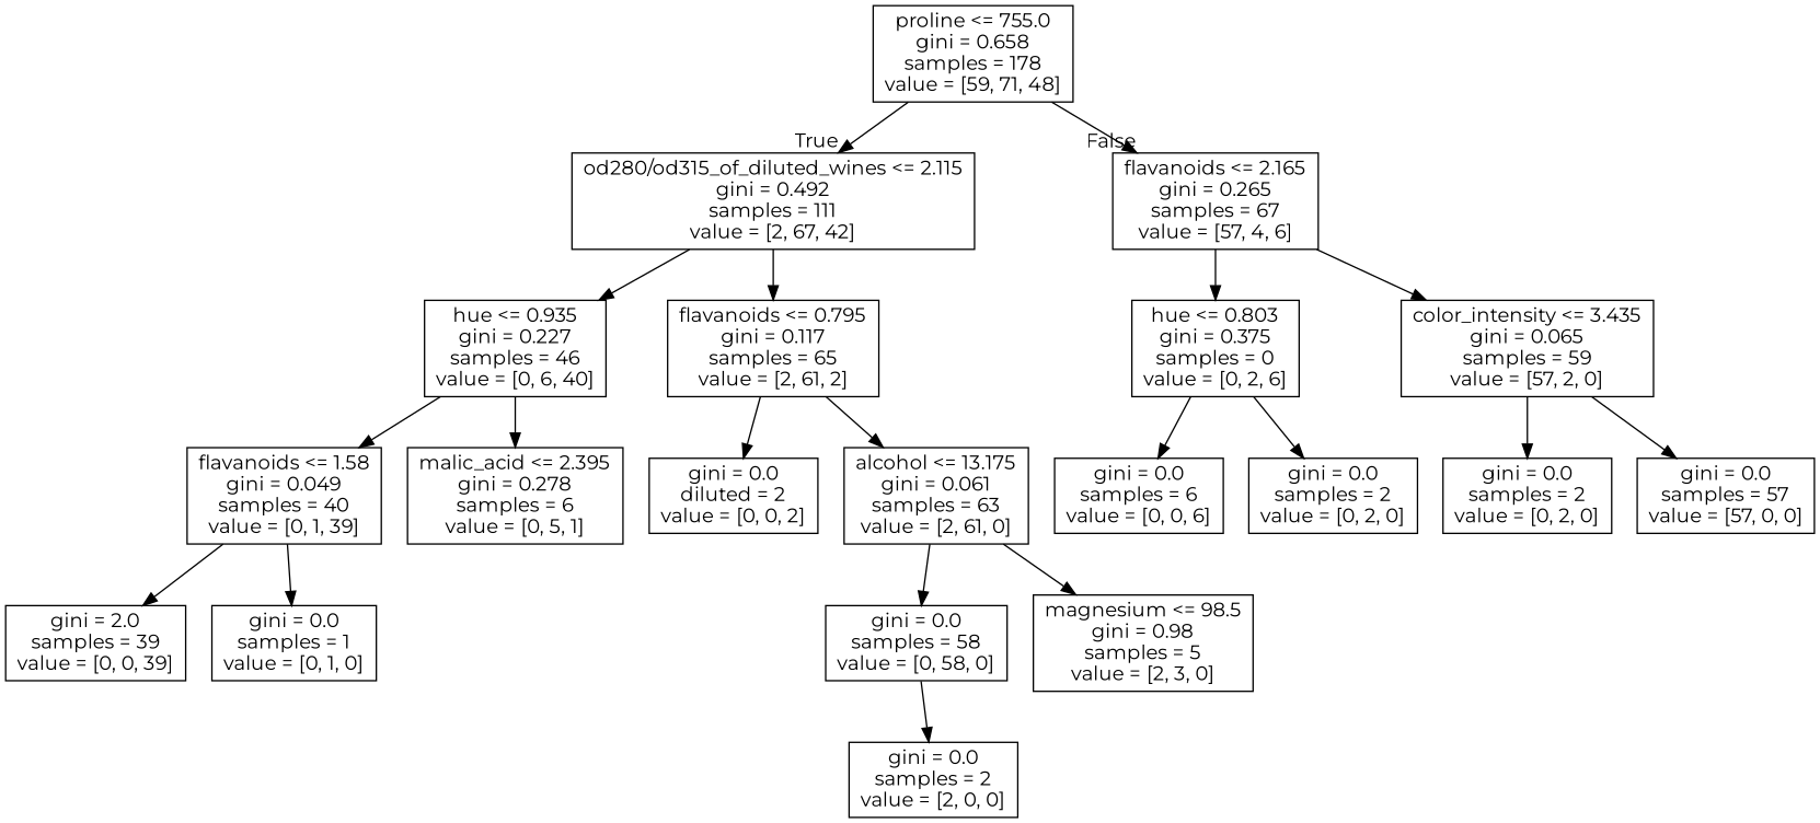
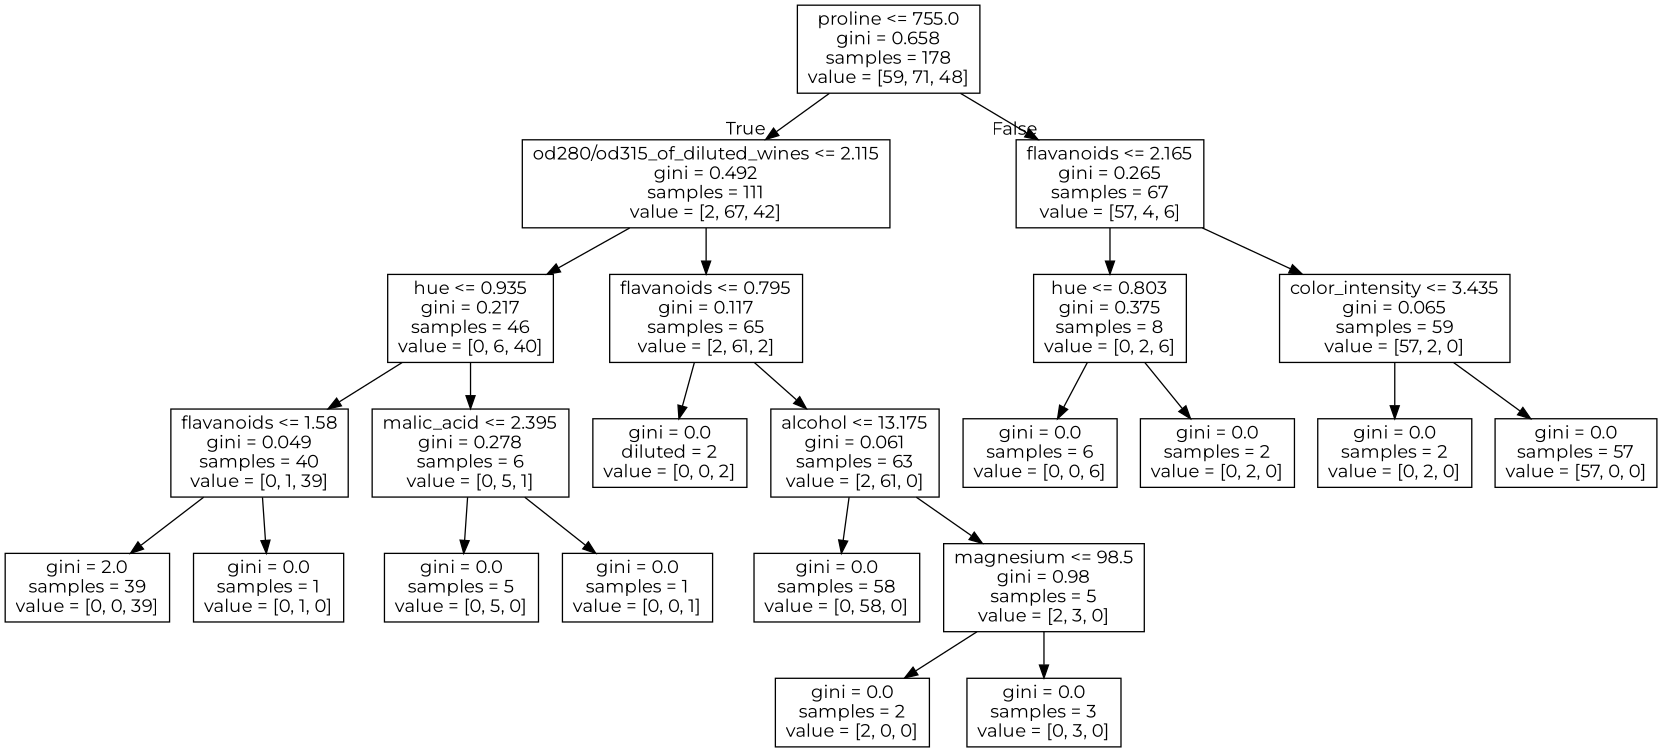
  digraph {
    fontname=Montserrat
    node [fontname=Montserrat shape=box]
    edge [fontname=Montserrat]
    n1 [label="proline <= 755.0\ngini = 0.658\nsamples = 178\nvalue = [59, 71, 48]"]
    n2 [label="od280/od315_of_diluted_wines <= 2.115\ngini = 0.492\nsamples = 111\nvalue = [2, 67, 42]"]
    n3 [label="flavanoids <= 2.165\ngini = 0.265\nsamples = 67\nvalue = [57, 4, 6]"]
-   n4 [label="hue <= 0.935\ngini = 0.227\nsamples = 46\nvalue = [0, 6, 40]"]
+   n4 [label="hue <= 0.935\ngini = 0.217\nsamples = 46\nvalue = [0, 6, 40]"]
    n5 [label="flavanoids <= 0.795\ngini = 0.117\nsamples = 65\nvalue = [2, 61, 2]"]
-   n6 [label="hue <= 0.803\ngini = 0.375\nsamples = 0\nvalue = [0, 2, 6]"]
+   n6 [label="hue <= 0.803\ngini = 0.375\nsamples = 8\nvalue = [0, 2, 6]"]
    n7 [label="color_intensity <= 3.435\ngini = 0.065\nsamples = 59\nvalue = [57, 2, 0]"]
    n8 [label="flavanoids <= 1.58\ngini = 0.049\nsamples = 40\nvalue = [0, 1, 39]"]
    n9 [label="malic_acid <= 2.395\ngini = 0.278\nsamples = 6\nvalue = [0, 5, 1]"]
    n10 [label="gini = 0.0\ndiluted = 2\nvalue = [0, 0, 2]"]
    n11 [label="alcohol <= 13.175\ngini = 0.061\nsamples = 63\nvalue = [2, 61, 0]"]
    n12 [label="gini = 2.0\nsamples = 39\nvalue = [0, 0, 39]"]
    n13 [label="gini = 0.0\nsamples = 1\nvalue = [0, 1, 0]"]
+   n14 [label="gini = 0.0\nsamples = 5\nvalue = [0, 5, 0]"]
+   n15 [label="gini = 0.0\nsamples = 1\nvalue = [0, 0, 1]"]
    n16 [label="gini = 0.0\nsamples = 58\nvalue = [0, 58, 0]"]
    n17 [label="magnesium <= 98.5\ngini = 0.98\nsamples = 5\nvalue = [2, 3, 0]"]
+   n18 [label="gini = 0.0\nsamples = 3\nvalue = [0, 3, 0]"]
    n19 [label="gini = 0.0\nsamples = 2\nvalue = [2, 0, 0]"]
    n20 [label="gini = 0.0\nsamples = 6\nvalue = [0, 0, 6]"]
    n21 [label="gini = 0.0\nsamples = 2\nvalue = [0, 2, 0]"]
    n22 [label="gini = 0.0\nsamples = 2\nvalue = [0, 2, 0]"]
    n23 [label="gini = 0.0\nsamples = 57\nvalue = [57, 0, 0]"]
    n1 -> n2 [headlabel=True labelangle=45 labeldistance=2.5]
    n1 -> n3 [headlabel=False labelangle=-45 labeldistance=2.5]
    n2 -> n4
    n2 -> n5
    n3 -> n6
    n3 -> n7
    n4 -> n8
    n4 -> n9
    n5 -> n10
    n5 -> n11
    n6 -> n20
    n6 -> n21
    n7 -> n22
    n7 -> n23
    n8 -> n12
    n8 -> n13
+   n9 -> n14
+   n9 -> n15
    n11 -> n16
    n11 -> n17
-   n16 -> n19
+   n17 -> n18
+   n17 -> n19
  }
